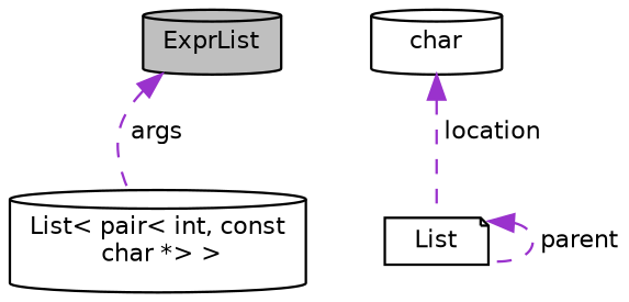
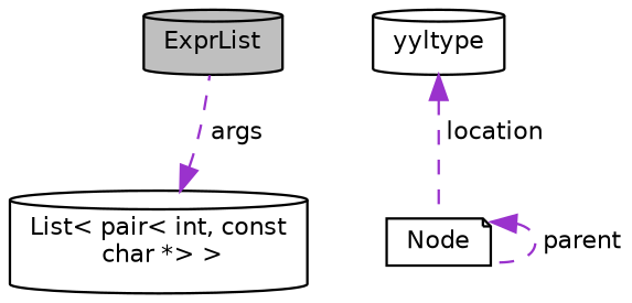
  digraph {
    node [color=black fillcolor=white fontname=Helvetica fontsize=10 shape=cylinder style=filled]
    edge [color=darkorchid3 dir=back fontname=Helvetica fontsize=10 labelfontname=Helvetica labelfontsize=10 style=dashed]
    n1 [fillcolor=grey75 fontcolor=black height=0.2 label=ExprList width=0.4]
-   n2 [height=0.2 label=List shape=note width=0.4]
-   n3 [height=0.2 label=char width=0.4]
+   n2 [height=0.2 label="Node" shape=note width=0.4]
+   n3 [height=0.2 label=yyltype width=0.4]
    n4 [height=0.2 label="List\< pair\< int, const\l char *\> \>" width=0.4]
    n2 -> n2 [label=" parent"]
    n3 -> n2 [label=" location"]
-   n1 -> n4 [label=" args"]
+   n4 -> n1 [label=" args"]
  }
